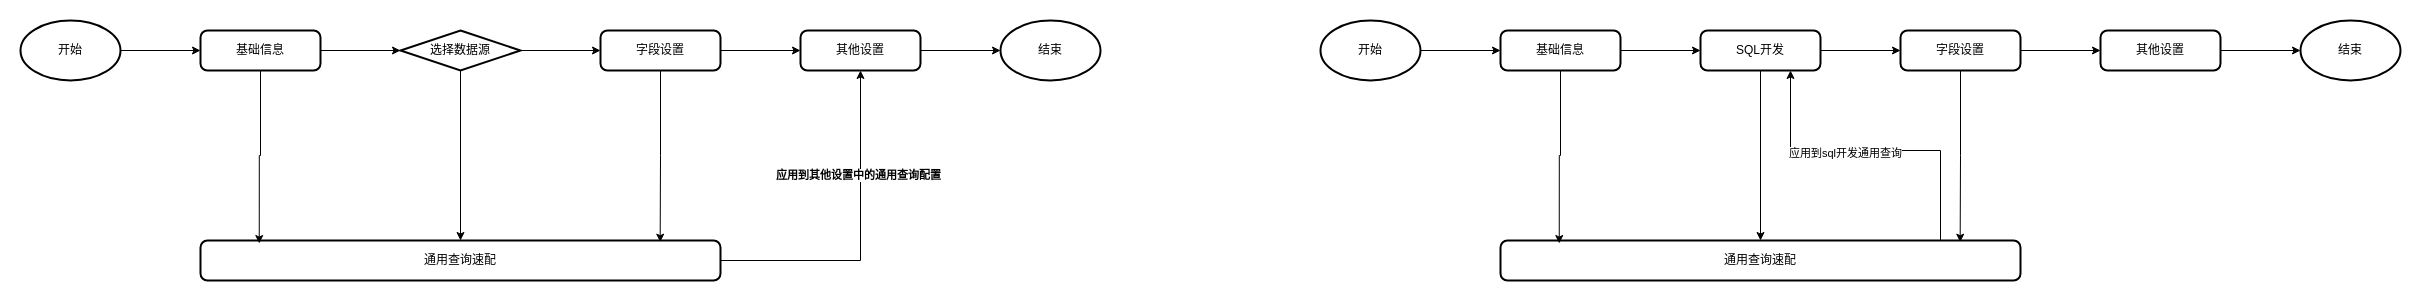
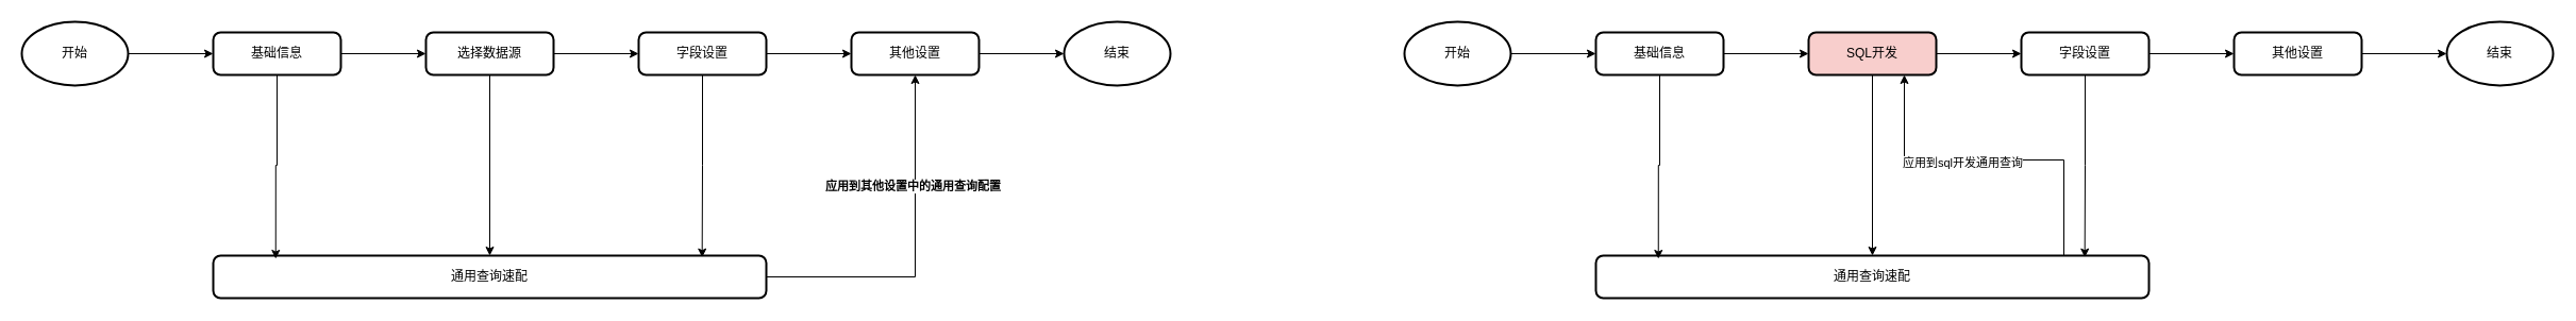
  <mxCell id="0" />
  <mxCell id="1" parent="0" />
  <mxCell id="2" style="edgeStyle=orthogonalEdgeStyle;rounded=0;orthogonalLoop=1;jettySize=auto;html=1;exitX=1;exitY=0.5;exitDx=0;exitDy=0;entryX=0;entryY=0.5;entryDx=0;entryDy=0;" edge="1" parent="1" source="3" target="7"><mxGeometry relative="1" as="geometry" /></mxCell>
  <mxCell id="3" value="基础信息" style="rounded=1;whiteSpace=wrap;html=1;absoluteArcSize=1;arcSize=14;strokeWidth=2;" vertex="1" parent="1"><mxGeometry x="200" y="30" width="120" height="40" as="geometry" /></mxCell>
  <mxCell id="4" value="其他设置" style="rounded=1;whiteSpace=wrap;html=1;absoluteArcSize=1;arcSize=14;strokeWidth=2;" vertex="1" parent="1"><mxGeometry x="800" y="30" width="120" height="40" as="geometry" /></mxCell>
  <mxCell id="5" style="edgeStyle=orthogonalEdgeStyle;rounded=0;orthogonalLoop=1;jettySize=auto;html=1;exitX=1;exitY=0.5;exitDx=0;exitDy=0;entryX=0;entryY=0.5;entryDx=0;entryDy=0;" edge="1" parent="1" source="7" target="9"><mxGeometry relative="1" as="geometry" /></mxCell>
  <mxCell id="6" style="edgeStyle=orthogonalEdgeStyle;rounded=0;orthogonalLoop=1;jettySize=auto;html=1;exitX=0.5;exitY=1;exitDx=0;exitDy=0;entryX=0.5;entryY=0;entryDx=0;entryDy=0;" edge="1" parent="1" source="7" target="13"><mxGeometry relative="1" as="geometry" /></mxCell>
- <mxCell id="7" value="选择数据源" style="rhombus;whiteSpace=wrap;html=1;absoluteArcSize=1;arcSize=14;strokeWidth=2;" vertex="1" parent="1"><mxGeometry x="400" y="30" width="120" height="40" as="geometry" /></mxCell>
+ <mxCell id="7" value="选择数据源" style="rounded=1;whiteSpace=wrap;html=1;absoluteArcSize=1;arcSize=14;strokeWidth=2;" vertex="1" parent="1"><mxGeometry x="400" y="30" width="120" height="40" as="geometry" /></mxCell>
  <mxCell id="8" style="edgeStyle=orthogonalEdgeStyle;rounded=0;orthogonalLoop=1;jettySize=auto;html=1;exitX=1;exitY=0.5;exitDx=0;exitDy=0;entryX=0;entryY=0.5;entryDx=0;entryDy=0;" edge="1" parent="1" source="9" target="4"><mxGeometry relative="1" as="geometry" /></mxCell>
  <mxCell id="9" value="字段设置" style="rounded=1;whiteSpace=wrap;html=1;absoluteArcSize=1;arcSize=14;strokeWidth=2;" vertex="1" parent="1"><mxGeometry x="600" y="30" width="120" height="40" as="geometry" /></mxCell>
  <mxCell id="10" value="结束" style="strokeWidth=2;html=1;shape=mxgraph.flowchart.start_1;whiteSpace=wrap;" vertex="1" parent="1"><mxGeometry x="1000" y="20" width="100" height="60" as="geometry" /></mxCell>
  <mxCell id="11" style="edgeStyle=orthogonalEdgeStyle;rounded=0;orthogonalLoop=1;jettySize=auto;html=1;exitX=1;exitY=0.5;exitDx=0;exitDy=0;entryX=0.5;entryY=1;entryDx=0;entryDy=0;" edge="1" parent="1" source="13" target="4"><mxGeometry relative="1" as="geometry" /></mxCell>
  <mxCell id="12" value="&lt;b&gt;应用到其他设置中的通用查询配置&lt;/b&gt;" style="edgeLabel;html=1;align=center;verticalAlign=middle;resizable=0;points=[];strokeColor=#FF0000;fillColor=#FF3333;" vertex="1" connectable="0" parent="11"><mxGeometry x="0.372" y="3" relative="1" as="geometry"><mxPoint as="offset" /></mxGeometry></mxCell>
  <mxCell id="13" value="通用查询速配" style="rounded=1;whiteSpace=wrap;html=1;absoluteArcSize=1;arcSize=14;strokeWidth=2;" vertex="1" parent="1"><mxGeometry x="200" y="240" width="520" height="40" as="geometry" /></mxCell>
  <mxCell id="14" style="edgeStyle=orthogonalEdgeStyle;rounded=0;orthogonalLoop=1;jettySize=auto;html=1;exitX=1;exitY=0.5;exitDx=0;exitDy=0;exitPerimeter=0;entryX=0;entryY=0.5;entryDx=0;entryDy=0;" edge="1" parent="1" source="15" target="3"><mxGeometry relative="1" as="geometry" /></mxCell>
  <mxCell id="15" value="开始" style="strokeWidth=2;html=1;shape=mxgraph.flowchart.start_1;whiteSpace=wrap;" vertex="1" parent="1"><mxGeometry x="20" y="20" width="100" height="60" as="geometry" /></mxCell>
  <mxCell id="16" style="edgeStyle=orthogonalEdgeStyle;rounded=0;orthogonalLoop=1;jettySize=auto;html=1;exitX=0.5;exitY=1;exitDx=0;exitDy=0;entryX=0.113;entryY=0.075;entryDx=0;entryDy=0;entryPerimeter=0;" edge="1" parent="1" source="3" target="13"><mxGeometry relative="1" as="geometry" /></mxCell>
  <mxCell id="17" style="edgeStyle=orthogonalEdgeStyle;rounded=0;orthogonalLoop=1;jettySize=auto;html=1;exitX=1;exitY=0.5;exitDx=0;exitDy=0;entryX=0;entryY=0.5;entryDx=0;entryDy=0;entryPerimeter=0;" edge="1" parent="1" source="4" target="10"><mxGeometry relative="1" as="geometry" /></mxCell>
  <mxCell id="18" style="edgeStyle=orthogonalEdgeStyle;rounded=0;orthogonalLoop=1;jettySize=auto;html=1;exitX=0.5;exitY=1;exitDx=0;exitDy=0;entryX=0.884;entryY=0.042;entryDx=0;entryDy=0;entryPerimeter=0;" edge="1" parent="1" source="9" target="13"><mxGeometry relative="1" as="geometry" /></mxCell>
  <mxCell id="19" style="edgeStyle=orthogonalEdgeStyle;rounded=0;orthogonalLoop=1;jettySize=auto;html=1;exitX=1;exitY=0.5;exitDx=0;exitDy=0;entryX=0;entryY=0.5;entryDx=0;entryDy=0;" edge="1" parent="1" source="20" target="24"><mxGeometry relative="1" as="geometry" /></mxCell>
  <mxCell id="20" value="基础信息" style="rounded=1;whiteSpace=wrap;html=1;absoluteArcSize=1;arcSize=14;strokeWidth=2;" vertex="1" parent="1"><mxGeometry x="1500" y="30" width="120" height="40" as="geometry" /></mxCell>
  <mxCell id="21" value="其他设置" style="rounded=1;whiteSpace=wrap;html=1;absoluteArcSize=1;arcSize=14;strokeWidth=2;" vertex="1" parent="1"><mxGeometry x="2100" y="30" width="120" height="40" as="geometry" /></mxCell>
  <mxCell id="22" style="edgeStyle=orthogonalEdgeStyle;rounded=0;orthogonalLoop=1;jettySize=auto;html=1;exitX=1;exitY=0.5;exitDx=0;exitDy=0;entryX=0;entryY=0.5;entryDx=0;entryDy=0;" edge="1" parent="1" source="24" target="26"><mxGeometry relative="1" as="geometry" /></mxCell>
  <mxCell id="23" style="edgeStyle=orthogonalEdgeStyle;rounded=0;orthogonalLoop=1;jettySize=auto;html=1;exitX=0.5;exitY=1;exitDx=0;exitDy=0;entryX=0.5;entryY=0;entryDx=0;entryDy=0;" edge="1" parent="1" source="24" target="30"><mxGeometry relative="1" as="geometry" /></mxCell>
- <mxCell id="24" value="SQL开发" style="rounded=1;whiteSpace=wrap;html=1;absoluteArcSize=1;arcSize=14;strokeWidth=2;" vertex="1" parent="1"><mxGeometry x="1700" y="30" width="120" height="40" as="geometry" /></mxCell>
+ <mxCell id="24" value="SQL开发" style="rounded=1;whiteSpace=wrap;html=1;absoluteArcSize=1;arcSize=14;strokeWidth=2;fillColor=#f8cecc;" vertex="1" parent="1"><mxGeometry x="1700" y="30" width="120" height="40" as="geometry" /></mxCell>
  <mxCell id="25" style="edgeStyle=orthogonalEdgeStyle;rounded=0;orthogonalLoop=1;jettySize=auto;html=1;exitX=1;exitY=0.5;exitDx=0;exitDy=0;entryX=0;entryY=0.5;entryDx=0;entryDy=0;" edge="1" parent="1" source="26" target="21"><mxGeometry relative="1" as="geometry" /></mxCell>
  <mxCell id="26" value="字段设置" style="rounded=1;whiteSpace=wrap;html=1;absoluteArcSize=1;arcSize=14;strokeWidth=2;" vertex="1" parent="1"><mxGeometry x="1900" y="30" width="120" height="40" as="geometry" /></mxCell>
  <mxCell id="27" value="结束" style="strokeWidth=2;html=1;shape=mxgraph.flowchart.start_1;whiteSpace=wrap;" vertex="1" parent="1"><mxGeometry x="2300" y="20" width="100" height="60" as="geometry" /></mxCell>
  <mxCell id="28" style="edgeStyle=orthogonalEdgeStyle;rounded=0;orthogonalLoop=1;jettySize=auto;html=1;exitX=0.75;exitY=0;exitDx=0;exitDy=0;entryX=0.75;entryY=1;entryDx=0;entryDy=0;" edge="1" parent="1"><mxGeometry relative="1" as="geometry"><mxPoint x="1890" y="240" as="sourcePoint" /><mxPoint x="1790" y="70" as="targetPoint" /><Array as="points"><mxPoint x="1940" y="240" /><mxPoint x="1940" y="150" /><mxPoint x="1790" y="150" /></Array></mxGeometry></mxCell>
  <mxCell id="29" value="应用到sql开发通用查询" style="edgeLabel;html=1;align=center;verticalAlign=middle;resizable=0;points=[];" vertex="1" connectable="0" parent="28"><mxGeometry x="0.276" y="2" relative="1" as="geometry"><mxPoint as="offset" /></mxGeometry></mxCell>
  <mxCell id="30" value="通用查询速配" style="rounded=1;whiteSpace=wrap;html=1;absoluteArcSize=1;arcSize=14;strokeWidth=2;" vertex="1" parent="1"><mxGeometry x="1500" y="240" width="520" height="40" as="geometry" /></mxCell>
  <mxCell id="31" style="edgeStyle=orthogonalEdgeStyle;rounded=0;orthogonalLoop=1;jettySize=auto;html=1;exitX=1;exitY=0.5;exitDx=0;exitDy=0;exitPerimeter=0;entryX=0;entryY=0.5;entryDx=0;entryDy=0;" edge="1" parent="1" source="32" target="20"><mxGeometry relative="1" as="geometry" /></mxCell>
  <mxCell id="32" value="开始" style="strokeWidth=2;html=1;shape=mxgraph.flowchart.start_1;whiteSpace=wrap;" vertex="1" parent="1"><mxGeometry x="1320" y="20" width="100" height="60" as="geometry" /></mxCell>
  <mxCell id="33" style="edgeStyle=orthogonalEdgeStyle;rounded=0;orthogonalLoop=1;jettySize=auto;html=1;exitX=0.5;exitY=1;exitDx=0;exitDy=0;entryX=0.113;entryY=0.075;entryDx=0;entryDy=0;entryPerimeter=0;" edge="1" parent="1" source="20" target="30"><mxGeometry relative="1" as="geometry" /></mxCell>
  <mxCell id="34" style="edgeStyle=orthogonalEdgeStyle;rounded=0;orthogonalLoop=1;jettySize=auto;html=1;exitX=1;exitY=0.5;exitDx=0;exitDy=0;entryX=0;entryY=0.5;entryDx=0;entryDy=0;entryPerimeter=0;" edge="1" parent="1" source="21" target="27"><mxGeometry relative="1" as="geometry" /></mxCell>
  <mxCell id="35" style="edgeStyle=orthogonalEdgeStyle;rounded=0;orthogonalLoop=1;jettySize=auto;html=1;exitX=0.5;exitY=1;exitDx=0;exitDy=0;entryX=0.884;entryY=0.042;entryDx=0;entryDy=0;entryPerimeter=0;" edge="1" parent="1" source="26" target="30"><mxGeometry relative="1" as="geometry" /></mxCell>
